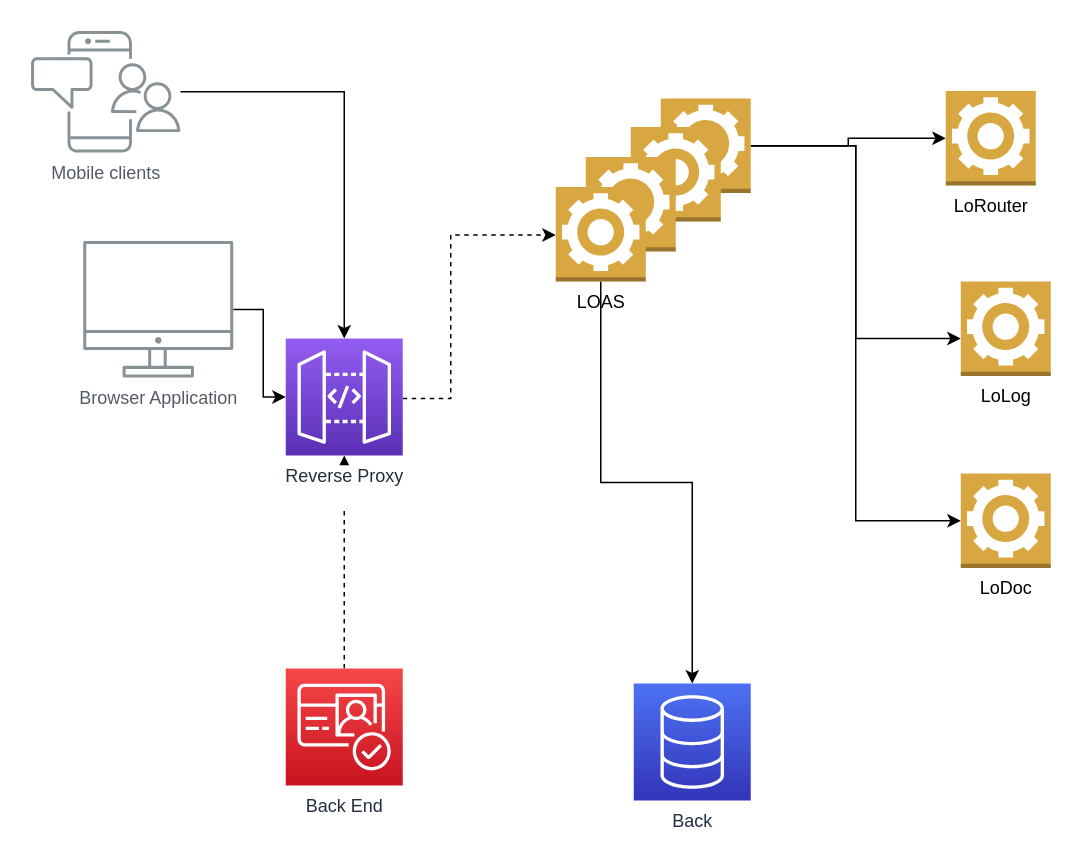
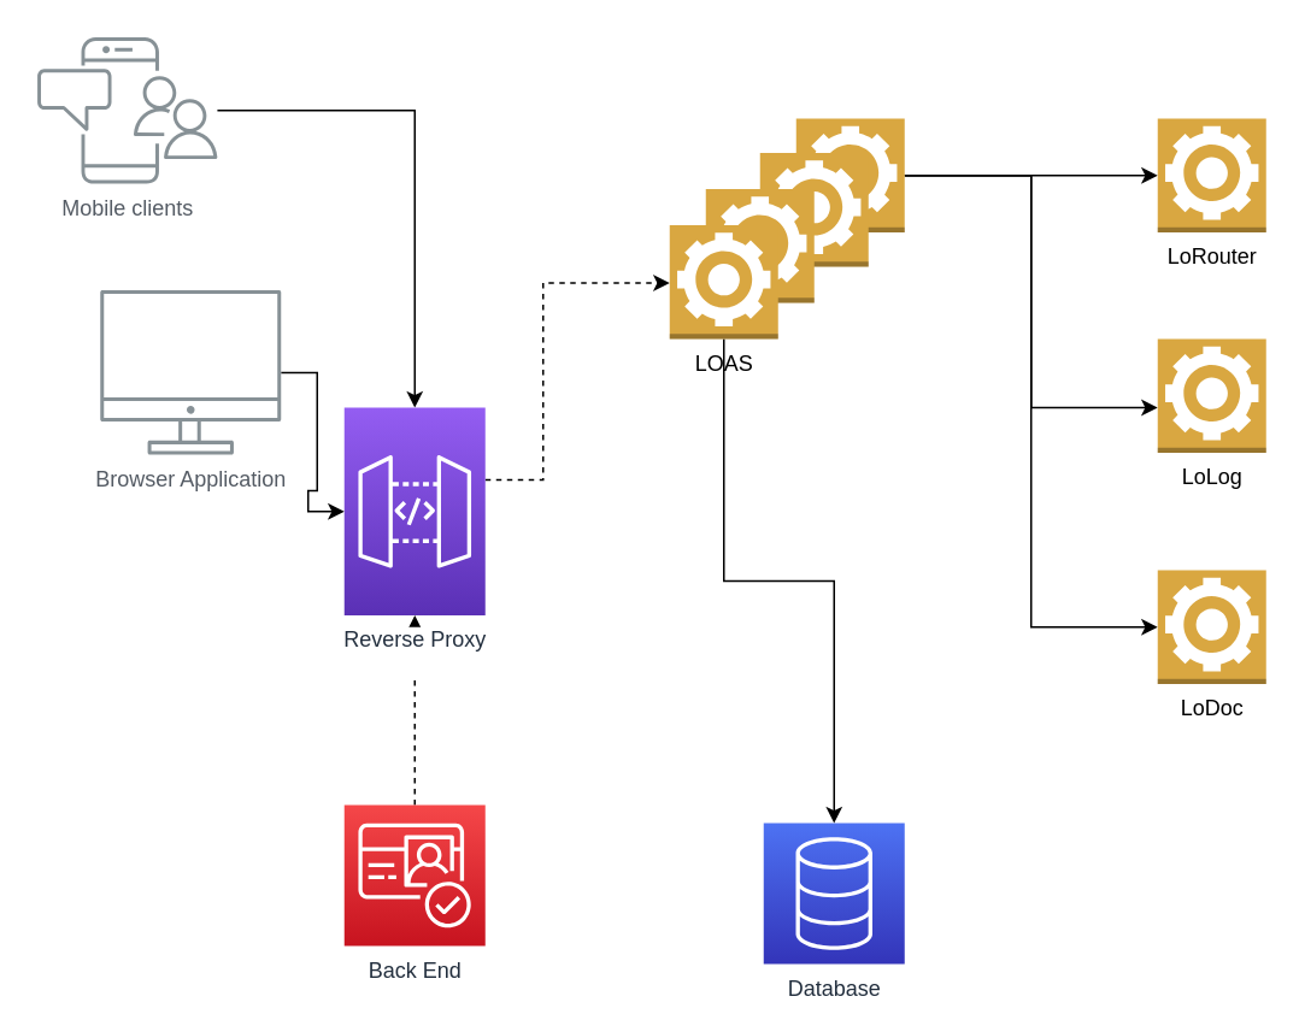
  <mxCell id="0" />
  <mxCell id="1" parent="0" />
  <mxCell id="2" style="edgeStyle=orthogonalEdgeStyle;rounded=0;orthogonalLoop=1;jettySize=auto;html=1;" edge="1" parent="1" source="3" target="9"><mxGeometry relative="1" as="geometry" /></mxCell>
  <mxCell id="3" value="&lt;div&gt;Browser Application&lt;/div&gt;" style="outlineConnect=0;gradientColor=none;fontColor=#545B64;strokeColor=none;fillColor=#879196;dashed=0;verticalLabelPosition=bottom;verticalAlign=top;align=center;html=1;fontSize=12;fontStyle=0;aspect=fixed;shape=mxgraph.aws4.illustration_desktop;pointerEvents=1;labelBackgroundColor=#ffffff;" parent="1" vertex="1"><mxGeometry x="55" y="160" width="100" height="91" as="geometry" /></mxCell>
  <mxCell id="4" style="edgeStyle=orthogonalEdgeStyle;rounded=0;orthogonalLoop=1;jettySize=auto;html=1;" edge="1" parent="1" source="5" target="9"><mxGeometry relative="1" as="geometry" /></mxCell>
  <mxCell id="5" value="Mobile clients" style="outlineConnect=0;gradientColor=none;fontColor=#545B64;strokeColor=none;fillColor=#879196;dashed=0;verticalLabelPosition=bottom;verticalAlign=top;align=center;html=1;fontSize=12;fontStyle=0;aspect=fixed;shape=mxgraph.aws4.illustration_notification;pointerEvents=1;labelBackgroundColor=#ffffff;" parent="1" vertex="1"><mxGeometry x="20" y="20" width="100" height="81" as="geometry" /></mxCell>
  <mxCell id="6" style="edgeStyle=orthogonalEdgeStyle;rounded=0;orthogonalLoop=1;jettySize=auto;html=1;dashed=1;" edge="1" parent="1" source="7" target="9"><mxGeometry relative="1" as="geometry" /></mxCell>
  <mxCell id="7" value="&lt;div&gt;Back End&lt;/div&gt;&lt;div&gt;&lt;br&gt;&lt;/div&gt;" style="outlineConnect=0;fontColor=#232F3E;gradientColor=#F54749;gradientDirection=north;fillColor=#C7131F;strokeColor=#ffffff;dashed=0;verticalLabelPosition=bottom;verticalAlign=top;align=center;html=1;fontSize=12;fontStyle=0;aspect=fixed;shape=mxgraph.aws4.resourceIcon;resIcon=mxgraph.aws4.cognito;labelBackgroundColor=#ffffff;" parent="1" vertex="1"><mxGeometry x="190" y="445" width="78" height="78" as="geometry" /></mxCell>
  <mxCell id="8" style="edgeStyle=orthogonalEdgeStyle;rounded=0;orthogonalLoop=1;jettySize=auto;html=1;dashed=1;" edge="1" parent="1" source="9" target="18"><mxGeometry relative="1" as="geometry"><Array as="points"><mxPoint x="300" y="265" /><mxPoint x="300" y="156" /></Array></mxGeometry></mxCell>
- <mxCell id="9" value="&lt;div&gt;Reverse Proxy&lt;/div&gt;&lt;div&gt;&lt;br&gt;&lt;/div&gt;" style="outlineConnect=0;fontColor=#232F3E;gradientColor=#945DF2;gradientDirection=north;fillColor=#5A30B5;strokeColor=#ffffff;dashed=0;verticalLabelPosition=bottom;verticalAlign=top;align=center;html=1;fontSize=12;fontStyle=0;aspect=fixed;shape=mxgraph.aws4.resourceIcon;resIcon=mxgraph.aws4.api_gateway;labelBackgroundColor=#ffffff;" parent="1" vertex="1"><mxGeometry x="190" y="225" width="78" height="78" as="geometry" /></mxCell>
- <mxCell id="10" value="Back" style="sketch=0;points=[[0,0,0],[0.25,0,0],[0.5,0,0],[0.75,0,0],[1,0,0],[0,1,0],[0.25,1,0],[0.5,1,0],[0.75,1,0],[1,1,0],[0,0.25,0],[0,0.5,0],[0,0.75,0],[1,0.25,0],[1,0.5,0],[1,0.75,0]];outlineConnect=0;fontColor=#232F3E;gradientColor=#4D72F3;gradientDirection=north;fillColor=#3334B9;strokeColor=#ffffff;dashed=0;verticalLabelPosition=bottom;verticalAlign=top;align=center;html=1;fontSize=12;fontStyle=0;aspect=fixed;shape=mxgraph.aws4.resourceIcon;resIcon=mxgraph.aws4.database;" parent="1" vertex="1"><mxGeometry x="422" y="455" width="78" height="78" as="geometry" /></mxCell>
+ <mxCell id="9" value="&lt;div&gt;Reverse Proxy&lt;/div&gt;&lt;div&gt;&lt;br&gt;&lt;/div&gt;" style="outlineConnect=0;fontColor=#232F3E;gradientColor=#945DF2;gradientDirection=north;fillColor=#5A30B5;strokeColor=#ffffff;dashed=0;verticalLabelPosition=bottom;verticalAlign=top;align=center;html=1;fontSize=12;fontStyle=0;aspect=fixed;shape=mxgraph.aws4.resourceIcon;resIcon=mxgraph.aws4.api_gateway;labelBackgroundColor=#ffffff;" parent="1" vertex="1"><mxGeometry x="190" y="225" width="78" height="115" as="geometry" /></mxCell>
+ <mxCell id="10" value="Database" style="sketch=0;points=[[0,0,0],[0.25,0,0],[0.5,0,0],[0.75,0,0],[1,0,0],[0,1,0],[0.25,1,0],[0.5,1,0],[0.75,1,0],[1,1,0],[0,0.25,0],[0,0.5,0],[0,0.75,0],[1,0.25,0],[1,0.5,0],[1,0.75,0]];outlineConnect=0;fontColor=#232F3E;gradientColor=#4D72F3;gradientDirection=north;fillColor=#3334B9;strokeColor=#ffffff;dashed=0;verticalLabelPosition=bottom;verticalAlign=top;align=center;html=1;fontSize=12;fontStyle=0;aspect=fixed;shape=mxgraph.aws4.resourceIcon;resIcon=mxgraph.aws4.database;" parent="1" vertex="1"><mxGeometry x="422" y="455" width="78" height="78" as="geometry" /></mxCell>
  <mxCell id="11" style="edgeStyle=orthogonalEdgeStyle;rounded=0;orthogonalLoop=1;jettySize=auto;html=1;entryX=0;entryY=0.5;entryDx=0;entryDy=0;entryPerimeter=0;" edge="1" parent="1" source="14" target="19"><mxGeometry relative="1" as="geometry" /></mxCell>
  <mxCell id="12" style="edgeStyle=orthogonalEdgeStyle;rounded=0;orthogonalLoop=1;jettySize=auto;html=1;" edge="1" parent="1" source="14" target="20"><mxGeometry relative="1" as="geometry"><Array as="points"><mxPoint x="570" y="97" /><mxPoint x="570" y="225" /></Array></mxGeometry></mxCell>
  <mxCell id="13" style="edgeStyle=orthogonalEdgeStyle;rounded=0;orthogonalLoop=1;jettySize=auto;html=1;entryX=0;entryY=0.5;entryDx=0;entryDy=0;entryPerimeter=0;" edge="1" parent="1" source="14" target="21"><mxGeometry relative="1" as="geometry" /></mxCell>
  <mxCell id="14" value="" style="outlineConnect=0;dashed=0;verticalLabelPosition=bottom;verticalAlign=top;align=center;html=1;shape=mxgraph.aws3.worker;fillColor=#D9A741;gradientColor=none;" vertex="1" parent="1"><mxGeometry x="440" y="65" width="60" height="63" as="geometry" /></mxCell>
  <mxCell id="15" value="" style="outlineConnect=0;dashed=0;verticalLabelPosition=bottom;verticalAlign=top;align=center;html=1;shape=mxgraph.aws3.worker;fillColor=#D9A741;gradientColor=none;" vertex="1" parent="1"><mxGeometry x="420" y="84" width="60" height="63" as="geometry" /></mxCell>
  <mxCell id="16" value="" style="outlineConnect=0;dashed=0;verticalLabelPosition=bottom;verticalAlign=top;align=center;html=1;shape=mxgraph.aws3.worker;fillColor=#D9A741;gradientColor=none;" vertex="1" parent="1"><mxGeometry x="390" y="104" width="60" height="63" as="geometry" /></mxCell>
  <mxCell id="17" style="edgeStyle=orthogonalEdgeStyle;rounded=0;orthogonalLoop=1;jettySize=auto;html=1;" edge="1" parent="1" source="18" target="10"><mxGeometry relative="1" as="geometry" /></mxCell>
  <mxCell id="18" value="&lt;div&gt;LOAS&lt;/div&gt;&lt;div&gt;&lt;br&gt;&lt;/div&gt;" style="outlineConnect=0;dashed=0;verticalLabelPosition=bottom;verticalAlign=top;align=center;html=1;shape=mxgraph.aws3.worker;fillColor=#D9A741;gradientColor=none;" vertex="1" parent="1"><mxGeometry x="370" y="124" width="60" height="63" as="geometry" /></mxCell>
- <mxCell id="19" value="&lt;div&gt;LoRouter&lt;/div&gt;" style="outlineConnect=0;dashed=0;verticalLabelPosition=bottom;verticalAlign=top;align=center;html=1;shape=mxgraph.aws3.worker;fillColor=#D9A741;gradientColor=none;" vertex="1" parent="1"><mxGeometry x="630" y="60" width="60" height="63" as="geometry" /></mxCell>
+ <mxCell id="19" value="&lt;div&gt;LoRouter&lt;/div&gt;" style="outlineConnect=0;dashed=0;verticalLabelPosition=bottom;verticalAlign=top;align=center;html=1;shape=mxgraph.aws3.worker;fillColor=#D9A741;gradientColor=none;" vertex="1" parent="1"><mxGeometry x="640" y="65" width="60" height="63" as="geometry" /></mxCell>
  <mxCell id="20" value="&lt;div&gt;LoLog&lt;/div&gt;&lt;div&gt;&lt;br&gt;&lt;/div&gt;" style="outlineConnect=0;dashed=0;verticalLabelPosition=bottom;verticalAlign=top;align=center;html=1;shape=mxgraph.aws3.worker;fillColor=#D9A741;gradientColor=none;" vertex="1" parent="1"><mxGeometry x="640" y="187" width="60" height="63" as="geometry" /></mxCell>
  <mxCell id="21" value="LoDoc" style="outlineConnect=0;dashed=0;verticalLabelPosition=bottom;verticalAlign=top;align=center;html=1;shape=mxgraph.aws3.worker;fillColor=#D9A741;gradientColor=none;" vertex="1" parent="1"><mxGeometry x="640" y="315" width="60" height="63" as="geometry" /></mxCell>
